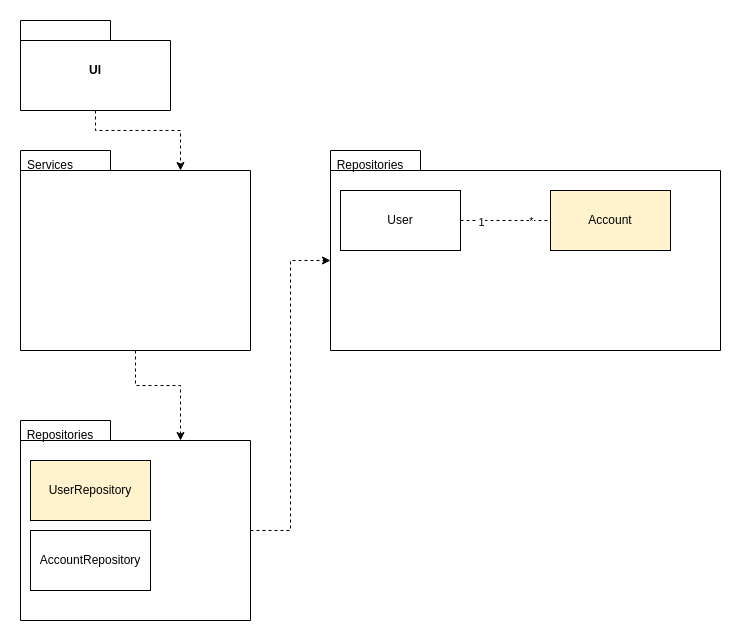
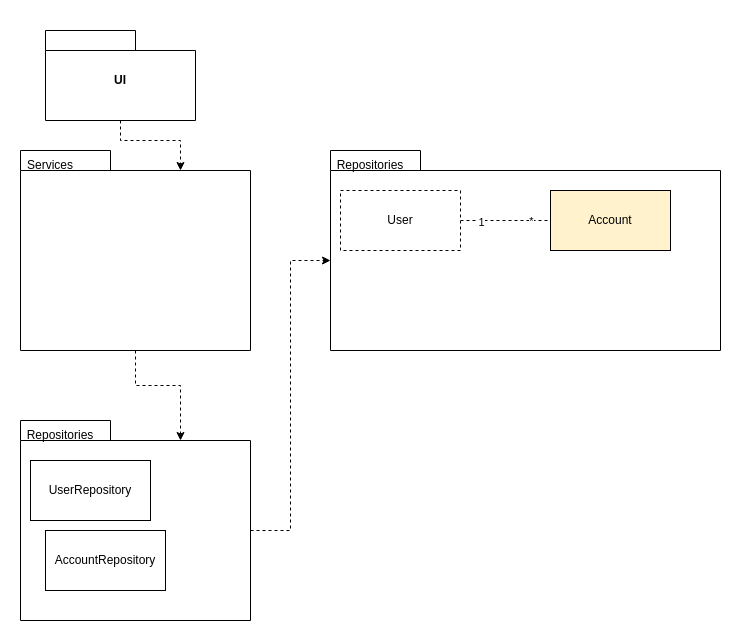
  <mxCell id="0" />
  <mxCell id="1" parent="0" />
  <mxCell id="2" value="" style="group" vertex="1" connectable="0" parent="1"><mxGeometry x="20" y="150" width="230" height="200" as="geometry" /></mxCell>
  <mxCell id="3" value="" style="shape=folder;fontStyle=1;spacingTop=10;tabWidth=90;tabHeight=20;tabPosition=left;html=1;whiteSpace=wrap;" vertex="1" parent="2"><mxGeometry width="230" height="200" as="geometry" /></mxCell>
  <mxCell id="4" value="&lt;div&gt;Services&lt;/div&gt;" style="text;html=1;strokeColor=none;fillColor=none;align=center;verticalAlign=middle;whiteSpace=wrap;rounded=0;" vertex="1" parent="2"><mxGeometry width="60" height="30" as="geometry" /></mxCell>
  <mxCell id="5" style="edgeStyle=orthogonalEdgeStyle;rounded=0;orthogonalLoop=1;jettySize=auto;html=1;exitX=0.5;exitY=1;exitDx=0;exitDy=0;exitPerimeter=0;entryX=0;entryY=0;entryDx=160;entryDy=20;entryPerimeter=0;dashed=1;" edge="1" parent="1" source="6" target="3"><mxGeometry relative="1" as="geometry" /></mxCell>
- <mxCell id="6" value="UI" style="shape=folder;fontStyle=1;spacingTop=10;tabWidth=90;tabHeight=20;tabPosition=left;html=1;whiteSpace=wrap;" vertex="1" parent="1"><mxGeometry x="20" y="20" width="150" height="90" as="geometry" /></mxCell>
+ <mxCell id="6" value="UI" style="shape=folder;fontStyle=1;spacingTop=10;tabWidth=90;tabHeight=20;tabPosition=left;html=1;whiteSpace=wrap;" vertex="1" parent="1"><mxGeometry x="45" y="30" width="150" height="90" as="geometry" /></mxCell>
  <mxCell id="7" value="" style="group" vertex="1" connectable="0" parent="1"><mxGeometry x="20" y="420" width="230" height="200" as="geometry" /></mxCell>
  <mxCell id="8" value="" style="shape=folder;fontStyle=1;spacingTop=10;tabWidth=90;tabHeight=20;tabPosition=left;html=1;whiteSpace=wrap;" vertex="1" parent="7"><mxGeometry width="230" height="200" as="geometry" /></mxCell>
  <mxCell id="9" value="&lt;div&gt;Repositories&lt;br&gt;&lt;/div&gt;" style="text;html=1;strokeColor=none;fillColor=none;align=center;verticalAlign=middle;whiteSpace=wrap;rounded=0;" vertex="1" parent="7"><mxGeometry x="10" width="60" height="30" as="geometry" /></mxCell>
- <mxCell id="10" value="&lt;div&gt;UserRepository&lt;/div&gt;" style="rounded=0;whiteSpace=wrap;html=1;fillColor=#fff2cc;" vertex="1" parent="7"><mxGeometry x="10" y="40" width="120" height="60" as="geometry" /></mxCell>
- <mxCell id="11" value="AccountRepository" style="rounded=0;whiteSpace=wrap;html=1;" vertex="1" parent="7"><mxGeometry x="10" y="110" width="120" height="60" as="geometry" /></mxCell>
+ <mxCell id="10" value="&lt;div&gt;UserRepository&lt;/div&gt;" style="rounded=0;whiteSpace=wrap;html=1;" vertex="1" parent="7"><mxGeometry x="10" y="40" width="120" height="60" as="geometry" /></mxCell>
+ <mxCell id="11" value="AccountRepository" style="rounded=0;whiteSpace=wrap;html=1;" vertex="1" parent="7"><mxGeometry x="25" y="110" width="120" height="60" as="geometry" /></mxCell>
  <mxCell id="12" style="edgeStyle=orthogonalEdgeStyle;rounded=0;orthogonalLoop=1;jettySize=auto;html=1;exitX=0.5;exitY=1;exitDx=0;exitDy=0;exitPerimeter=0;entryX=0;entryY=0;entryDx=160;entryDy=20;entryPerimeter=0;dashed=1;" edge="1" parent="1" source="3" target="8"><mxGeometry relative="1" as="geometry" /></mxCell>
  <mxCell id="13" value="" style="group" vertex="1" connectable="0" parent="1"><mxGeometry x="330" y="150" width="390" height="200" as="geometry" /></mxCell>
  <mxCell id="14" value="" style="shape=folder;fontStyle=1;spacingTop=10;tabWidth=90;tabHeight=20;tabPosition=left;html=1;whiteSpace=wrap;" vertex="1" parent="13"><mxGeometry width="390" height="200" as="geometry" /></mxCell>
  <mxCell id="15" value="&lt;div&gt;Repositories&lt;br&gt;&lt;/div&gt;" style="text;html=1;strokeColor=none;fillColor=none;align=center;verticalAlign=middle;whiteSpace=wrap;rounded=0;" vertex="1" parent="13"><mxGeometry x="10" width="60" height="30" as="geometry" /></mxCell>
  <mxCell id="16" style="edgeStyle=none;rounded=0;orthogonalLoop=1;jettySize=auto;html=1;exitX=1;exitY=0.5;exitDx=0;exitDy=0;endArrow=none;endFill=0;dashed=1;" edge="1" parent="13" source="19" target="20"><mxGeometry relative="1" as="geometry" /></mxCell>
  <mxCell id="17" value="1" style="edgeLabel;html=1;align=center;verticalAlign=middle;resizable=0;points=[];" vertex="1" connectable="0" parent="16"><mxGeometry x="-0.566" y="-1" relative="1" as="geometry"><mxPoint as="offset" /></mxGeometry></mxCell>
  <mxCell id="18" value="*" style="edgeLabel;html=1;align=center;verticalAlign=middle;resizable=0;points=[];" vertex="1" connectable="0" parent="16"><mxGeometry x="0.737" y="1" relative="1" as="geometry"><mxPoint x="-8" y="1" as="offset" /></mxGeometry></mxCell>
- <mxCell id="19" value="&lt;div&gt;User&lt;/div&gt;" style="rounded=0;whiteSpace=wrap;html=1;" vertex="1" parent="13"><mxGeometry x="10" y="40" width="120" height="60" as="geometry" /></mxCell>
+ <mxCell id="19" value="&lt;div&gt;User&lt;/div&gt;" style="rounded=0;whiteSpace=wrap;html=1;dashed=1;" vertex="1" parent="13"><mxGeometry x="10" y="40" width="120" height="60" as="geometry" /></mxCell>
  <mxCell id="20" value="Account" style="rounded=0;whiteSpace=wrap;html=1;fillColor=#fff2cc;" vertex="1" parent="13"><mxGeometry x="220" y="40" width="120" height="60" as="geometry" /></mxCell>
  <mxCell id="21" style="edgeStyle=orthogonalEdgeStyle;rounded=0;orthogonalLoop=1;jettySize=auto;html=1;exitX=0;exitY=0;exitDx=230;exitDy=110;exitPerimeter=0;entryX=0;entryY=0;entryDx=0;entryDy=110;entryPerimeter=0;dashed=1;" edge="1" parent="1" source="8" target="14"><mxGeometry relative="1" as="geometry" /></mxCell>
